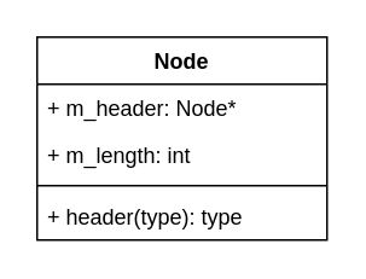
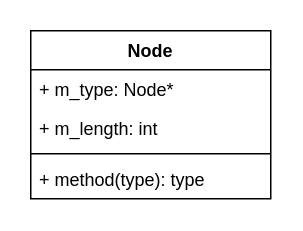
  <mxCell id="0" />
  <mxCell id="1" parent="0" />
  <mxCell id="2" value="Node" style="swimlane;fontStyle=1;align=center;verticalAlign=top;childLayout=stackLayout;horizontal=1;startSize=26;horizontalStack=0;resizeParent=1;resizeParentMax=0;resizeLast=0;collapsible=1;marginBottom=0;" vertex="1" parent="1"><mxGeometry x="20" y="20" width="160" height="112" as="geometry" /></mxCell>
- <mxCell id="3" value="+ m_header: Node*" style="text;strokeColor=none;fillColor=none;align=left;verticalAlign=top;spacingLeft=4;spacingRight=4;overflow=hidden;rotatable=0;points=[[0,0.5],[1,0.5]];portConstraint=eastwest;" vertex="1" parent="2"><mxGeometry y="26" width="160" height="26" as="geometry" /></mxCell>
+ <mxCell id="3" value="+ m_type: Node*" style="text;strokeColor=none;fillColor=none;align=left;verticalAlign=top;spacingLeft=4;spacingRight=4;overflow=hidden;rotatable=0;points=[[0,0.5],[1,0.5]];portConstraint=eastwest;" vertex="1" parent="2"><mxGeometry y="26" width="160" height="26" as="geometry" /></mxCell>
  <mxCell id="4" value="+ m_length: int" style="text;strokeColor=none;fillColor=none;align=left;verticalAlign=top;spacingLeft=4;spacingRight=4;overflow=hidden;rotatable=0;points=[[0,0.5],[1,0.5]];portConstraint=eastwest;" vertex="1" parent="2"><mxGeometry y="52" width="160" height="26" as="geometry" /></mxCell>
  <mxCell id="5" value="" style="line;strokeWidth=1;fillColor=none;align=left;verticalAlign=middle;spacingTop=-1;spacingLeft=3;spacingRight=3;rotatable=0;labelPosition=right;points=[];portConstraint=eastwest;" vertex="1" parent="2"><mxGeometry y="78" width="160" height="8" as="geometry" /></mxCell>
- <mxCell id="6" value="+ header(type): type" style="text;strokeColor=none;fillColor=none;align=left;verticalAlign=top;spacingLeft=4;spacingRight=4;overflow=hidden;rotatable=0;points=[[0,0.5],[1,0.5]];portConstraint=eastwest;" vertex="1" parent="2"><mxGeometry y="86" width="160" height="26" as="geometry" /></mxCell>
+ <mxCell id="6" value="+ method(type): type" style="text;strokeColor=none;fillColor=none;align=left;verticalAlign=top;spacingLeft=4;spacingRight=4;overflow=hidden;rotatable=0;points=[[0,0.5],[1,0.5]];portConstraint=eastwest;" vertex="1" parent="2"><mxGeometry y="86" width="160" height="26" as="geometry" /></mxCell>
